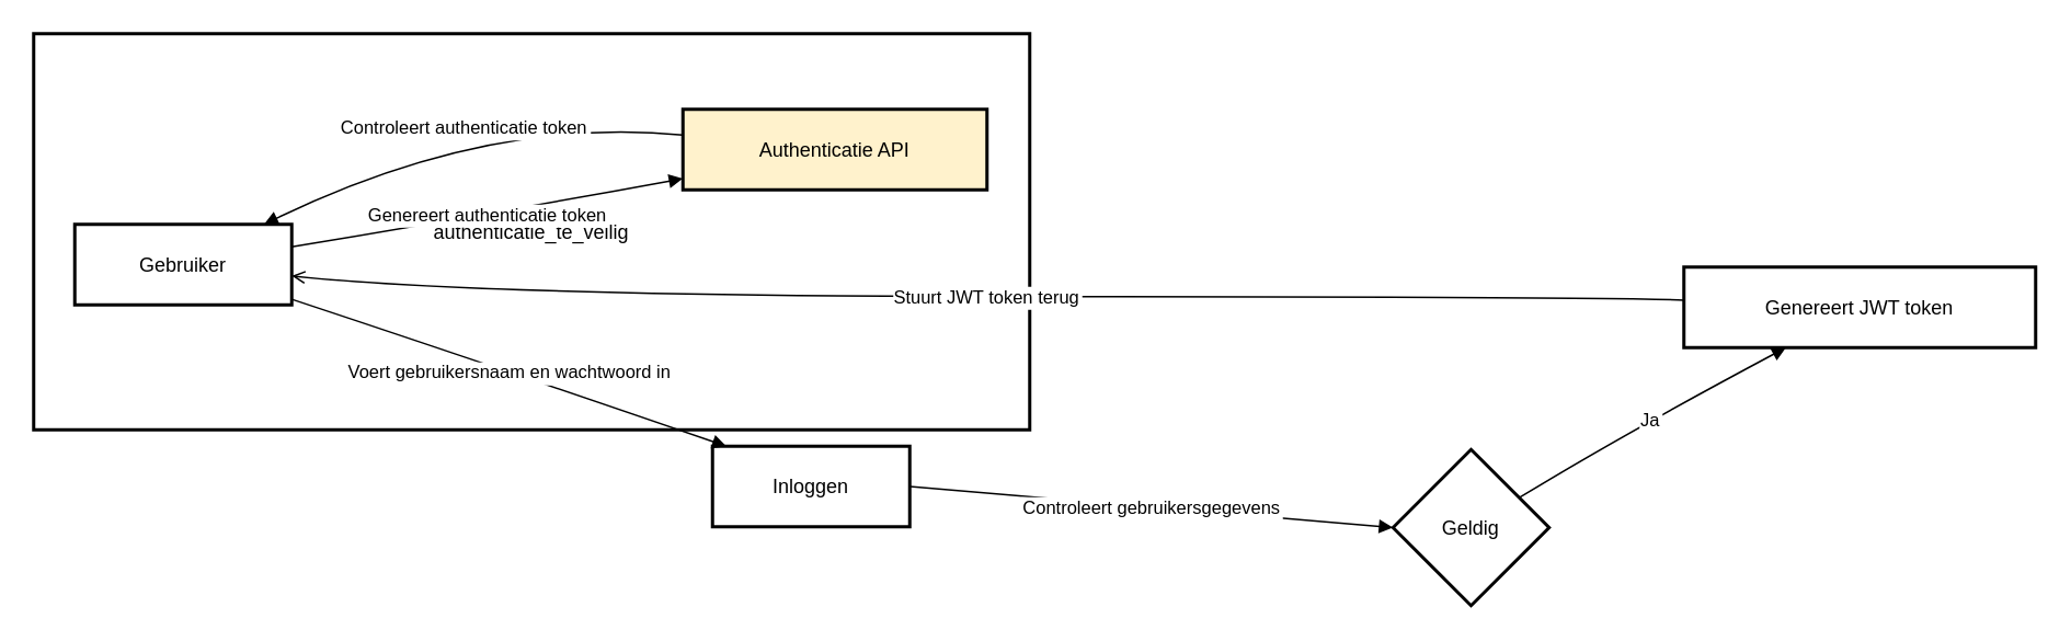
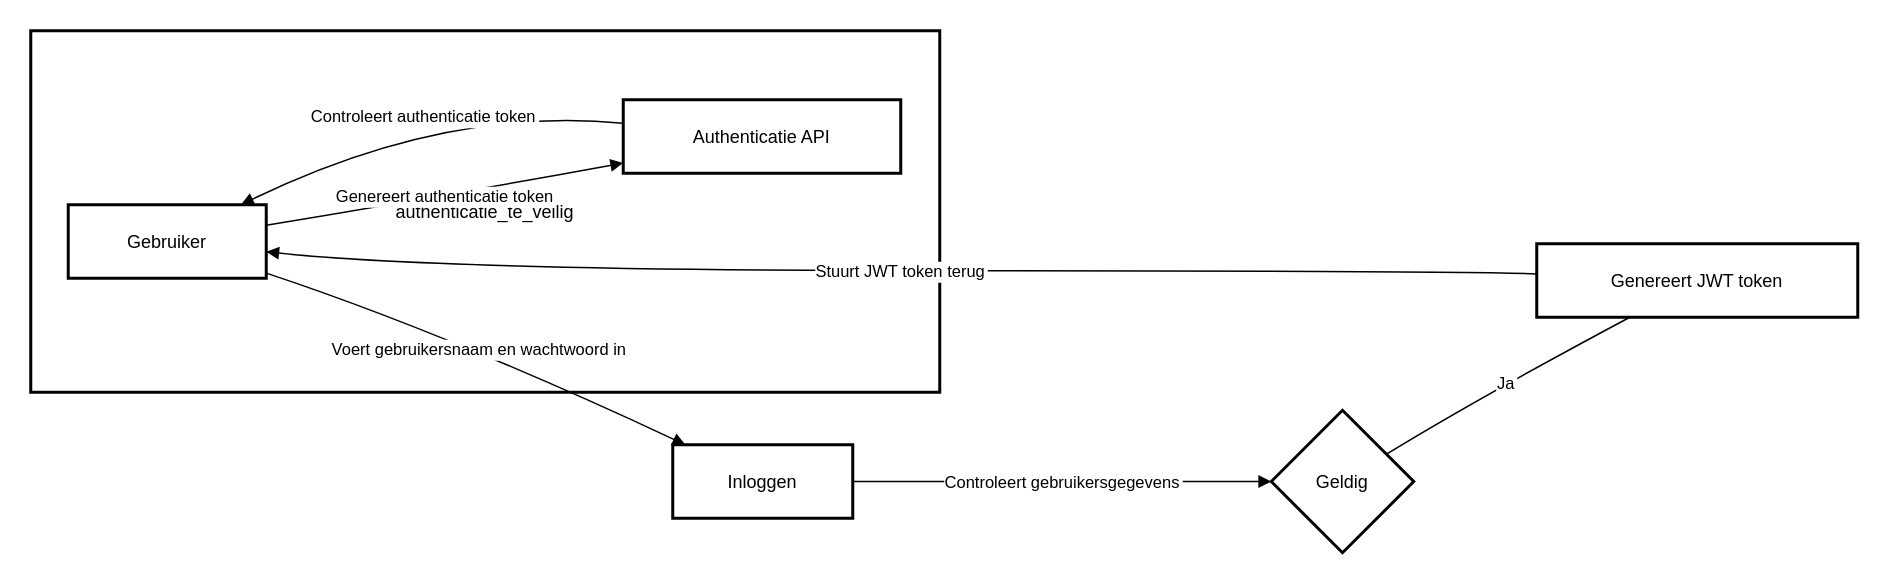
  <mxCell id="0" />
  <mxCell id="1" parent="0" />
  <mxCell id="2" value="authenticatie_te_veilig" style="whiteSpace=wrap;strokeWidth=2;" vertex="1" parent="1"><mxGeometry x="20" y="20" width="606" height="241" as="geometry" /></mxCell>
  <mxCell id="3" value="Gebruiker" style="whiteSpace=wrap;strokeWidth=2;" vertex="1" parent="1"><mxGeometry x="45" y="136" width="132" height="49" as="geometry" /></mxCell>
- <mxCell id="4" value="Inloggen" style="whiteSpace=wrap;strokeWidth=2;" vertex="1" parent="1"><mxGeometry x="433" y="271" width="120" height="49" as="geometry" /></mxCell>
+ <mxCell id="4" value="Inloggen" style="whiteSpace=wrap;strokeWidth=2;" vertex="1" parent="1"><mxGeometry x="448" y="296" width="120" height="49" as="geometry" /></mxCell>
  <mxCell id="5" value="Geldig" style="rhombus;strokeWidth=2;whiteSpace=wrap;" vertex="1" parent="1"><mxGeometry x="847" y="273" width="95" height="95" as="geometry" /></mxCell>
  <mxCell id="6" value="Genereert JWT token" style="whiteSpace=wrap;strokeWidth=2;" vertex="1" parent="1"><mxGeometry x="1024" y="162" width="214" height="49" as="geometry" /></mxCell>
- <mxCell id="7" value="Authenticatie API" style="whiteSpace=wrap;strokeWidth=2;fillColor=#fff2cc;" vertex="1" parent="1"><mxGeometry x="415" y="66" width="185" height="49" as="geometry" /></mxCell>
+ <mxCell id="7" value="Authenticatie API" style="whiteSpace=wrap;strokeWidth=2;" vertex="1" parent="1"><mxGeometry x="415" y="66" width="185" height="49" as="geometry" /></mxCell>
  <mxCell id="8" value="Voert gebruikersnaam en wachtwoord in" style="curved=1;startArrow=none;endArrow=block;exitX=1;exitY=0.93;entryX=0.07;entryY=0;" edge="1" parent="1" source="3" target="4"><mxGeometry relative="1" as="geometry"><Array as="points"><mxPoint x="296" y="221" /></Array></mxGeometry></mxCell>
  <mxCell id="9" value="Controleert gebruikersgegevens" style="curved=1;startArrow=none;endArrow=block;exitX=1;exitY=0.5;entryX=0;entryY=0.5;" edge="1" parent="1" source="4" target="5"><mxGeometry relative="1" as="geometry"><Array as="points" /></mxGeometry></mxCell>
- <mxCell id="10" value="Ja" style="curved=1;startArrow=none;endArrow=block;exitX=1;exitY=0.19;entryX=0.29;entryY=1;" edge="1" parent="1" source="5" target="6"><mxGeometry relative="1" as="geometry"><Array as="points"><mxPoint x="983" y="266" /></Array></mxGeometry></mxCell>
- <mxCell id="11" value="Stuurt JWT token terug" style="curved=1;startArrow=none;endArrow=open;exitX=0;exitY=0.41;entryX=1;entryY=0.64;" edge="1" parent="1" source="6" target="3"><mxGeometry relative="1" as="geometry"><Array as="points"><mxPoint x="983" y="180" /><mxPoint x="296" y="180" /></Array></mxGeometry></mxCell>
+ <mxCell id="10" value="Ja" style="curved=1;startArrow=none;endArrow=none;exitX=1;exitY=0.19;entryX=0.29;entryY=1;" edge="1" parent="1" source="5" target="6"><mxGeometry relative="1" as="geometry"><Array as="points"><mxPoint x="983" y="266" /></Array></mxGeometry></mxCell>
+ <mxCell id="11" value="Stuurt JWT token terug" style="curved=1;startArrow=none;endArrow=block;exitX=0;exitY=0.41;entryX=1;entryY=0.64;" edge="1" parent="1" source="6" target="3"><mxGeometry relative="1" as="geometry"><Array as="points"><mxPoint x="983" y="180" /><mxPoint x="296" y="180" /></Array></mxGeometry></mxCell>
  <mxCell id="12" value="Genereert authenticatie token" style="curved=1;startArrow=none;endArrow=block;exitX=1;exitY=0.28;entryX=0;entryY=0.86;" edge="1" parent="1" source="3" target="7"><mxGeometry relative="1" as="geometry"><Array as="points"><mxPoint x="296" y="130" /></Array></mxGeometry></mxCell>
  <mxCell id="13" value="Controleert authenticatie token" style="curved=1;startArrow=none;endArrow=block;exitX=0;exitY=0.32;entryX=0.88;entryY=-0.01;" edge="1" parent="1" source="7" target="3"><mxGeometry relative="1" as="geometry"><Array as="points"><mxPoint x="296" y="70" /></Array></mxGeometry></mxCell>
